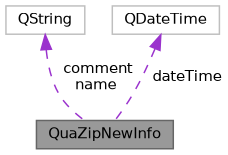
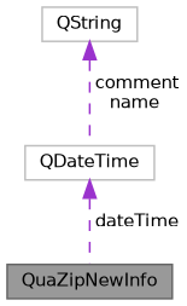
  digraph {
    node [color=grey75 fillcolor=white fontname=Helvetica fontsize=10 shape=box style=filled]
    edge [color=darkorchid3 dir=back fontname=Helvetica fontsize=10 labelfontname=Helvetica labelfontsize=10 style=dashed]
    n1 [color=gray40 fillcolor=grey60 fontcolor=black height=0.2 label=QuaZipNewInfo width=0.4]
    n2 [height=0.2 label=QString width=0.4]
    n3 [height=0.2 label=QDateTime width=0.4]
-   n2 -> n1 [label=" comment\nname"]
+   n2 -> n3 [label=" comment\nname"]
    n3 -> n1 [label=" dateTime"]
  }
